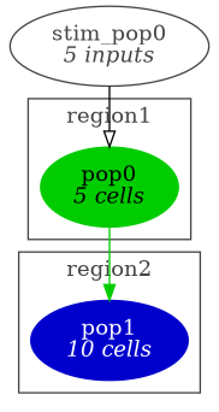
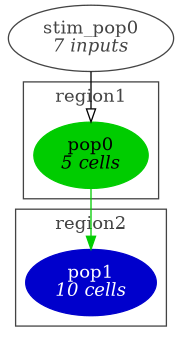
  digraph {
    fontname="DejaVu Serif"
    node [shape=ellipse style=filled fontname="DejaVu Serif"]
    edge [fontname="DejaVu Serif"]
    n1 [color="#0000cc" fontcolor="#ffffff" label=<pop1<br/><i>10 cells</i>>]
    n2 [color="#00cc00" fontcolor="#000000" label=<pop0<br/><i>5 cells</i>>]
-   n3 [color="#444444" fontcolor="#444444" label=<stim_pop0<br/><i>5 inputs</i>> shape="" style=""]
+   n3 [color="#444444" fontcolor="#444444" label=<stim_pop0<br/><i>7 inputs</i>> shape="" style=""]
    subgraph cluster_1 {
      color="#444444"
      fontcolor="#444444"
      label=region2
      n1
    }
    subgraph cluster_2 {
      color="#444444"
      fontcolor="#444444"
      label=region1
      n2
    }
    n2 -> n1 [arrowhead=normal arrowsize=1 color="#00cc00" fontcolor="#00cc00" penwidth=1 style=solid]
    n3 -> n2 [arrowhead=empty]
  }
